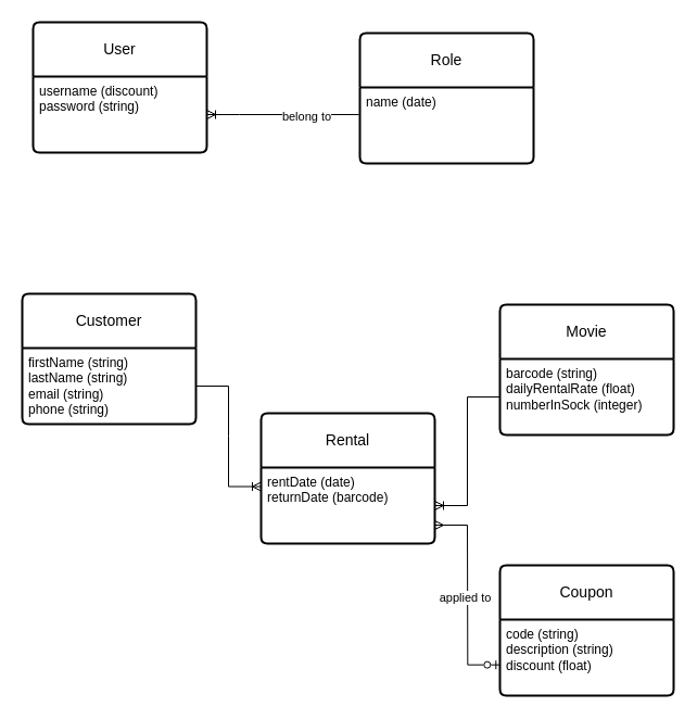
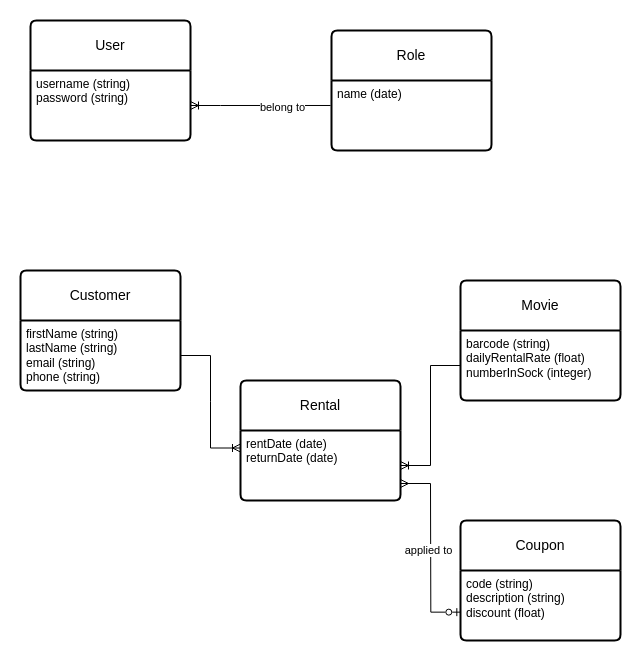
  <mxCell id="0" />
  <mxCell id="1" parent="0" />
  <mxCell id="2" value="User" style="swimlane;childLayout=stackLayout;horizontal=1;startSize=50;horizontalStack=0;rounded=1;fontSize=14;fontStyle=0;strokeWidth=2;resizeParent=0;resizeLast=1;shadow=0;dashed=0;align=center;arcSize=4;whiteSpace=wrap;html=1;" vertex="1" parent="1"><mxGeometry x="30" y="20" width="160" height="120" as="geometry" /></mxCell>
- <mxCell id="3" value="username (discount)&lt;div&gt;password (string)&lt;/div&gt;" style="align=left;strokeColor=none;fillColor=none;spacingLeft=4;fontSize=12;verticalAlign=top;resizable=0;rotatable=0;part=1;html=1;" vertex="1" parent="2"><mxGeometry y="50" width="160" height="70" as="geometry" /></mxCell>
+ <mxCell id="3" value="username (string)&lt;div&gt;password (string)&lt;/div&gt;" style="align=left;strokeColor=none;fillColor=none;spacingLeft=4;fontSize=12;verticalAlign=top;resizable=0;rotatable=0;part=1;html=1;" vertex="1" parent="2"><mxGeometry y="50" width="160" height="70" as="geometry" /></mxCell>
  <mxCell id="4" value="Customer" style="swimlane;childLayout=stackLayout;horizontal=1;startSize=50;horizontalStack=0;rounded=1;fontSize=14;fontStyle=0;strokeWidth=2;resizeParent=0;resizeLast=1;shadow=0;dashed=0;align=center;arcSize=4;whiteSpace=wrap;html=1;" vertex="1" parent="1"><mxGeometry x="20" y="270" width="160" height="120" as="geometry" /></mxCell>
  <mxCell id="5" value="firstName (string)&lt;div&gt;lastName (string)&lt;br&gt;&lt;div&gt;email (string)&lt;/div&gt;&lt;div&gt;phone (string)&lt;/div&gt;&lt;/div&gt;" style="align=left;strokeColor=none;fillColor=none;spacingLeft=4;fontSize=12;verticalAlign=top;resizable=0;rotatable=0;part=1;html=1;" vertex="1" parent="4"><mxGeometry y="50" width="160" height="70" as="geometry" /></mxCell>
  <mxCell id="6" value="Movie" style="swimlane;childLayout=stackLayout;horizontal=1;startSize=50;horizontalStack=0;rounded=1;fontSize=14;fontStyle=0;strokeWidth=2;resizeParent=0;resizeLast=1;shadow=0;dashed=0;align=center;arcSize=4;whiteSpace=wrap;html=1;" vertex="1" parent="1"><mxGeometry x="460" y="280" width="160" height="120" as="geometry" /></mxCell>
  <mxCell id="7" value="barcode (string)&lt;div&gt;dailyRentalRate (float)&lt;/div&gt;&lt;div&gt;numberInSock (integer)&lt;/div&gt;" style="align=left;strokeColor=none;fillColor=none;spacingLeft=4;fontSize=12;verticalAlign=top;resizable=0;rotatable=0;part=1;html=1;" vertex="1" parent="6"><mxGeometry y="50" width="160" height="70" as="geometry" /></mxCell>
  <mxCell id="8" value="Rental" style="swimlane;childLayout=stackLayout;horizontal=1;startSize=50;horizontalStack=0;rounded=1;fontSize=14;fontStyle=0;strokeWidth=2;resizeParent=0;resizeLast=1;shadow=0;dashed=0;align=center;arcSize=4;whiteSpace=wrap;html=1;" vertex="1" parent="1"><mxGeometry x="240" y="380" width="160" height="120" as="geometry" /></mxCell>
- <mxCell id="9" value="rentDate (date)&lt;div&gt;returnDate (barcode)&lt;/div&gt;" style="align=left;strokeColor=none;fillColor=none;spacingLeft=4;fontSize=12;verticalAlign=top;resizable=0;rotatable=0;part=1;html=1;" vertex="1" parent="8"><mxGeometry y="50" width="160" height="70" as="geometry" /></mxCell>
+ <mxCell id="9" value="rentDate (date)&lt;div&gt;returnDate (date)&lt;/div&gt;" style="align=left;strokeColor=none;fillColor=none;spacingLeft=4;fontSize=12;verticalAlign=top;resizable=0;rotatable=0;part=1;html=1;" vertex="1" parent="8"><mxGeometry y="50" width="160" height="70" as="geometry" /></mxCell>
  <mxCell id="10" value="Coupon" style="swimlane;childLayout=stackLayout;horizontal=1;startSize=50;horizontalStack=0;rounded=1;fontSize=14;fontStyle=0;strokeWidth=2;resizeParent=0;resizeLast=1;shadow=0;dashed=0;align=center;arcSize=4;whiteSpace=wrap;html=1;" vertex="1" parent="1"><mxGeometry x="460" y="520" width="160" height="120" as="geometry" /></mxCell>
  <mxCell id="11" value="code (string)&lt;div&gt;description (string)&lt;/div&gt;&lt;div&gt;discount (float)&lt;/div&gt;" style="align=left;strokeColor=none;fillColor=none;spacingLeft=4;fontSize=12;verticalAlign=top;resizable=0;rotatable=0;part=1;html=1;" vertex="1" parent="10"><mxGeometry y="50" width="160" height="70" as="geometry" /></mxCell>
  <mxCell id="12" value="" style="edgeStyle=entityRelationEdgeStyle;fontSize=12;html=1;endArrow=ERoneToMany;rounded=0;exitX=1;exitY=0.5;exitDx=0;exitDy=0;entryX=0;entryY=0.25;entryDx=0;entryDy=0;endFill=0;" edge="1" parent="1" source="5" target="9"><mxGeometry width="100" height="100" relative="1" as="geometry"><mxPoint x="130" y="530" as="sourcePoint" /><mxPoint x="230" y="430" as="targetPoint" /></mxGeometry></mxCell>
  <mxCell id="13" value="" style="edgeStyle=entityRelationEdgeStyle;fontSize=12;html=1;endArrow=ERoneToMany;rounded=0;entryX=1;entryY=0.5;entryDx=0;entryDy=0;startArrow=baseDash;startFill=0;exitX=0;exitY=0.5;exitDx=0;exitDy=0;" edge="1" parent="1" source="7" target="9"><mxGeometry width="100" height="100" relative="1" as="geometry"><mxPoint x="460" y="360" as="sourcePoint" /><mxPoint x="450" y="550" as="targetPoint" /></mxGeometry></mxCell>
  <mxCell id="14" value="" style="edgeStyle=entityRelationEdgeStyle;fontSize=12;html=1;endArrow=ERzeroToOne;rounded=0;entryX=0.002;entryY=0.595;entryDx=0;entryDy=0;entryPerimeter=0;endFill=0;startArrow=ERmany;startFill=0;" edge="1" parent="1" target="11"><mxGeometry width="100" height="100" relative="1" as="geometry"><mxPoint x="400" y="483" as="sourcePoint" /><mxPoint x="440" y="570" as="targetPoint" /></mxGeometry></mxCell>
  <mxCell id="15" value="applied to" style="edgeLabel;html=1;align=center;verticalAlign=middle;resizable=0;points=[];" vertex="1" connectable="0" parent="14"><mxGeometry x="0.022" y="-3" relative="1" as="geometry"><mxPoint as="offset" /></mxGeometry></mxCell>
  <mxCell id="16" value="Role" style="swimlane;childLayout=stackLayout;horizontal=1;startSize=50;horizontalStack=0;rounded=1;fontSize=14;fontStyle=0;strokeWidth=2;resizeParent=0;resizeLast=1;shadow=0;dashed=0;align=center;arcSize=4;whiteSpace=wrap;html=1;" vertex="1" parent="1"><mxGeometry x="331" y="30" width="160" height="120" as="geometry" /></mxCell>
  <mxCell id="17" value="name (date)" style="align=left;strokeColor=none;fillColor=none;spacingLeft=4;fontSize=12;verticalAlign=top;resizable=0;rotatable=0;part=1;html=1;" vertex="1" parent="16"><mxGeometry y="50" width="160" height="70" as="geometry" /></mxCell>
  <mxCell id="18" value="" style="edgeStyle=entityRelationEdgeStyle;fontSize=12;html=1;endArrow=ERoneToMany;rounded=0;exitX=-0.006;exitY=0.357;exitDx=0;exitDy=0;exitPerimeter=0;" edge="1" parent="1" source="17" target="3"><mxGeometry width="100" height="100" relative="1" as="geometry"><mxPoint x="260" y="130" as="sourcePoint" /><mxPoint x="240" y="110" as="targetPoint" /></mxGeometry></mxCell>
  <mxCell id="19" value="belong to" style="edgeLabel;html=1;align=center;verticalAlign=middle;resizable=0;points=[];" vertex="1" connectable="0" parent="18"><mxGeometry x="-0.305" y="2" relative="1" as="geometry"><mxPoint as="offset" /></mxGeometry></mxCell>
